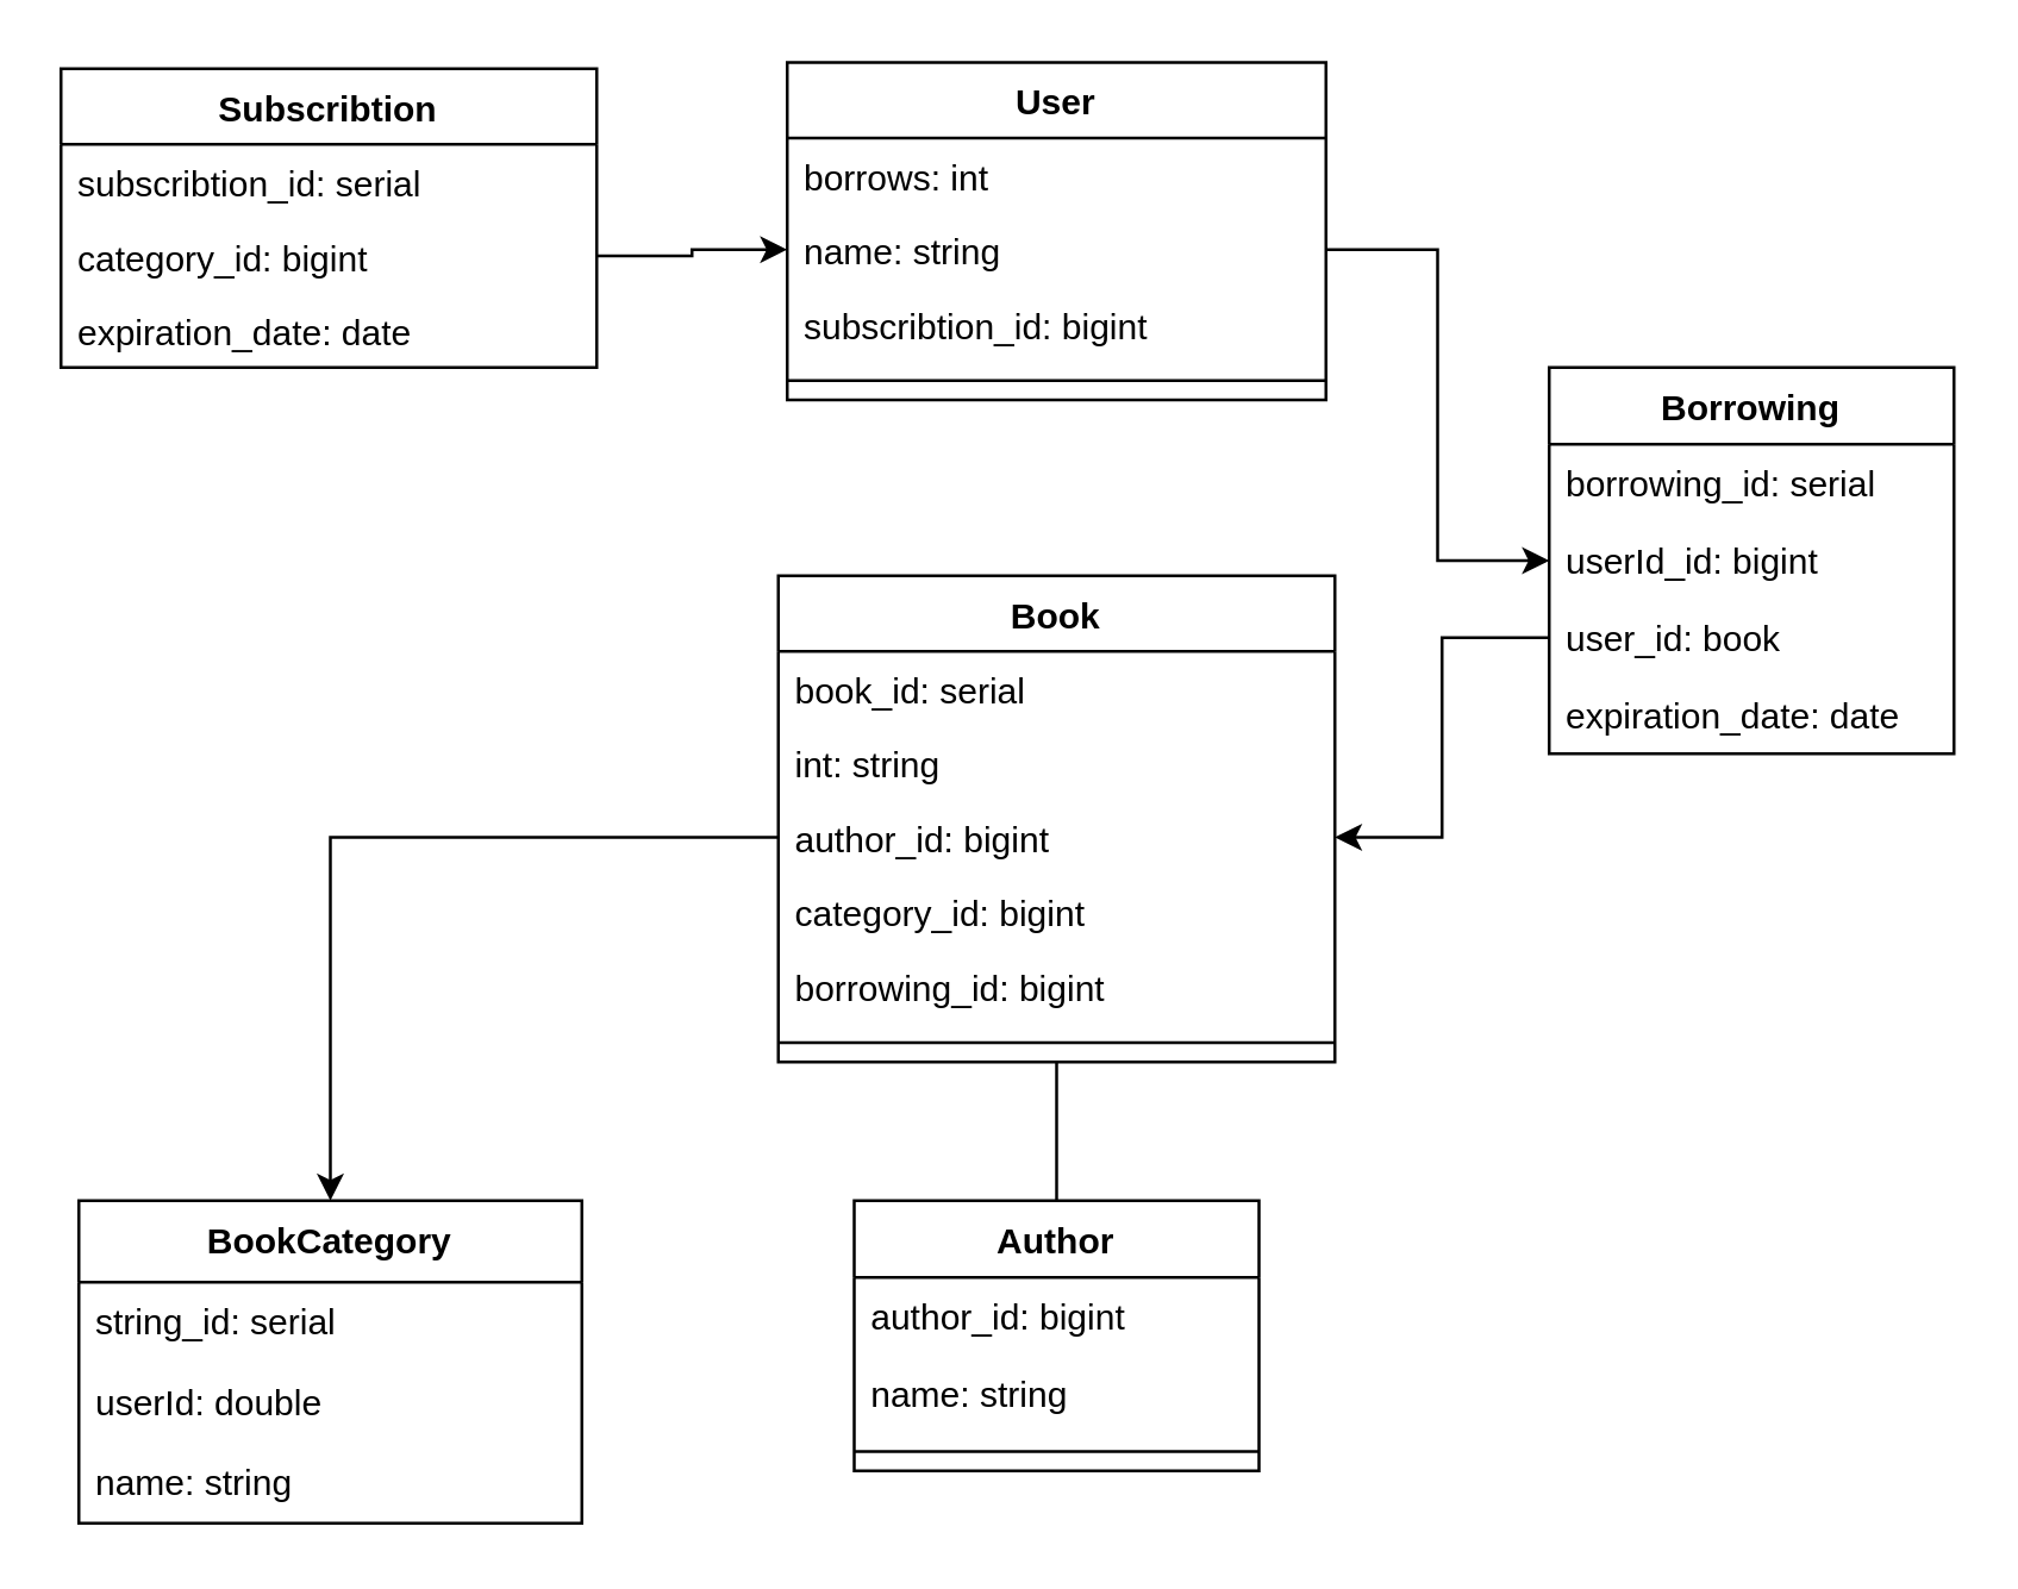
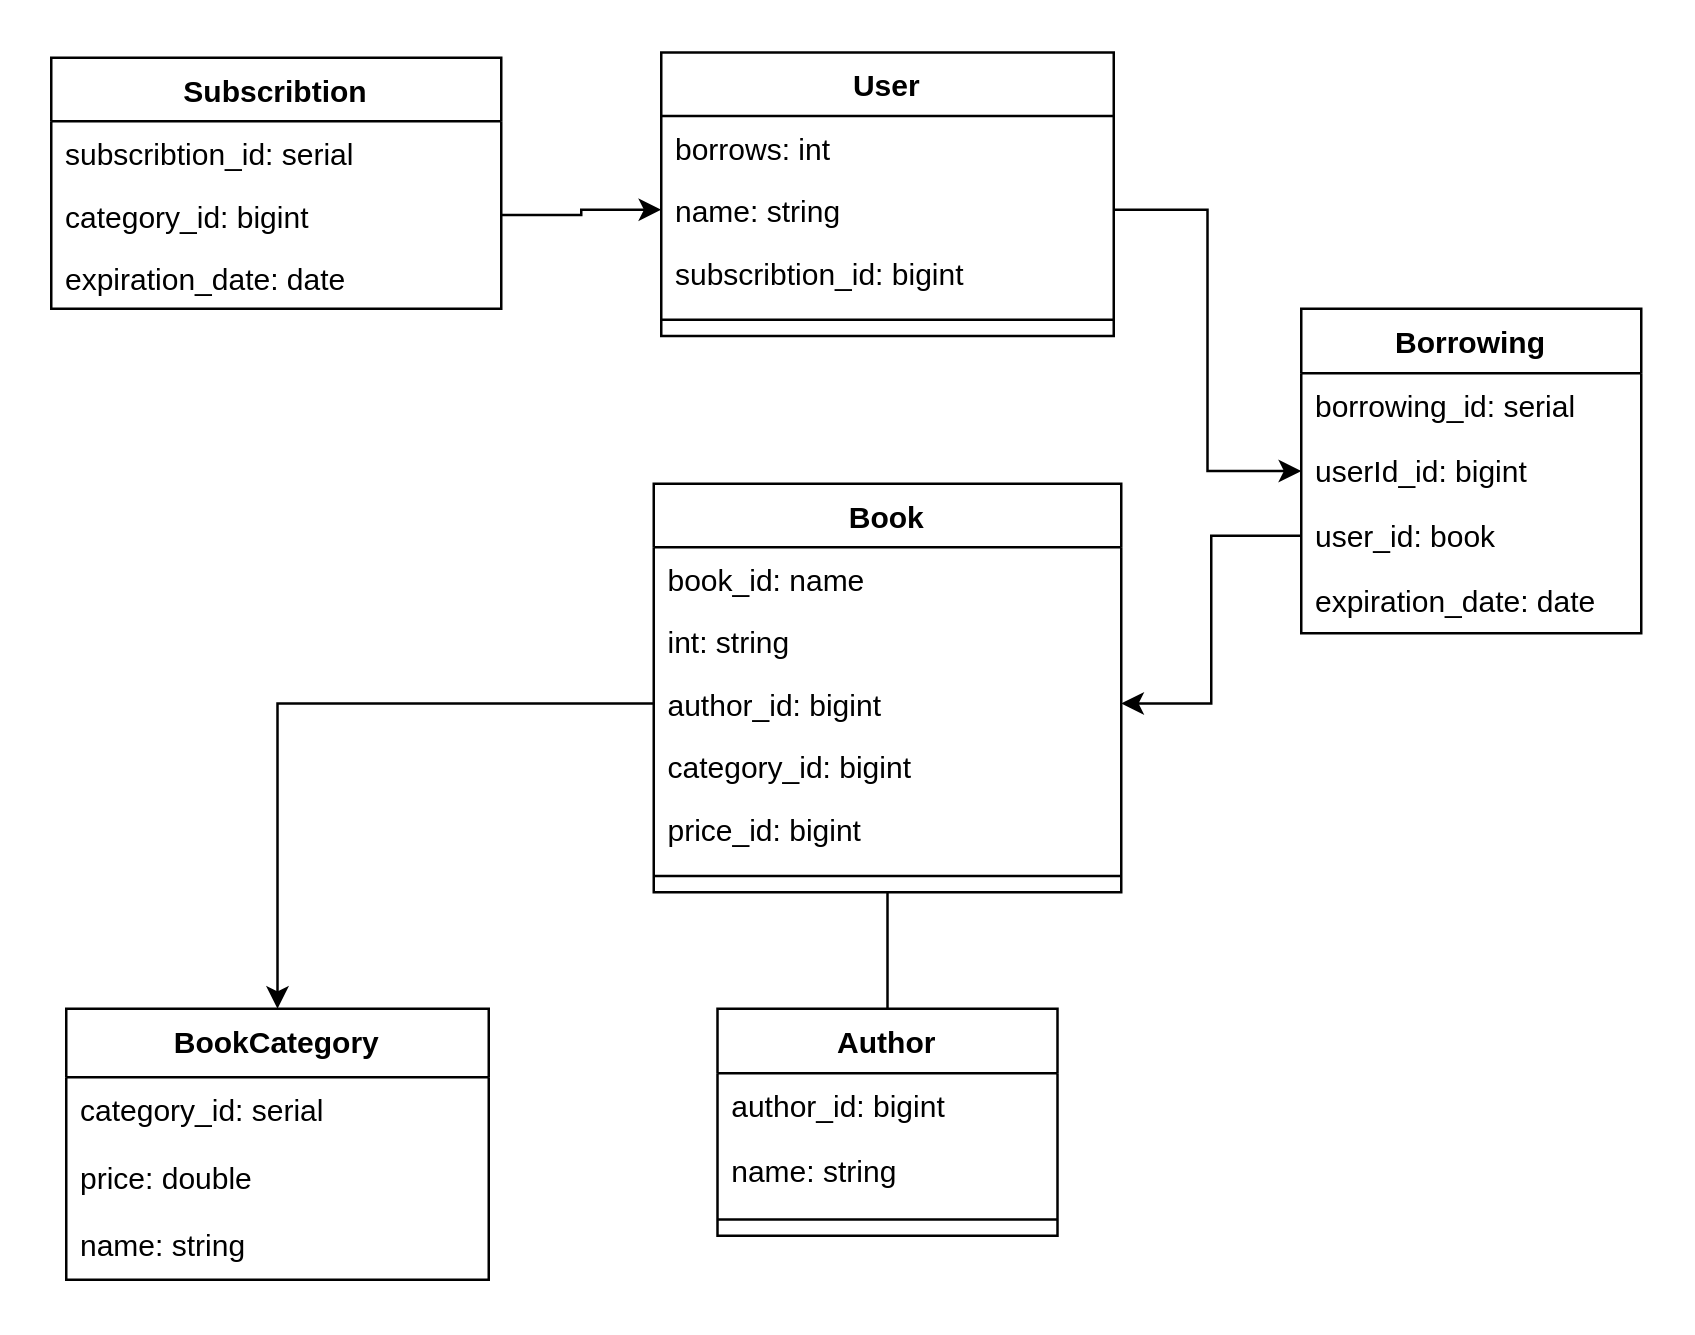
  <mxCell id="0" />
  <mxCell id="1" parent="0" />
  <mxCell id="2" style="edgeStyle=orthogonalEdgeStyle;rounded=0;orthogonalLoop=1;jettySize=auto;html=1;exitX=0.5;exitY=1;exitDx=0;exitDy=0;endArrow=none;" edge="1" parent="1" source="3" target="14"><mxGeometry relative="1" as="geometry" /></mxCell>
  <mxCell id="3" value="Book" style="swimlane;fontStyle=1;align=center;verticalAlign=top;childLayout=stackLayout;horizontal=1;startSize=25.385;horizontalStack=0;resizeParent=1;resizeParentMax=0;resizeLast=0;collapsible=0;marginBottom=0;" parent="1" vertex="1"><mxGeometry x="261" y="193" width="187" height="163.385" as="geometry" /></mxCell>
- <mxCell id="4" value="book_id: serial" style="text;strokeColor=none;fillColor=none;align=left;verticalAlign=top;spacingLeft=4;spacingRight=4;overflow=hidden;rotatable=0;points=[[0,0.5],[1,0.5]];portConstraint=eastwest;" parent="3" vertex="1"><mxGeometry y="25.385" width="187" height="25" as="geometry" /></mxCell>
+ <mxCell id="4" value="book_id: name" style="text;strokeColor=none;fillColor=none;align=left;verticalAlign=top;spacingLeft=4;spacingRight=4;overflow=hidden;rotatable=0;points=[[0,0.5],[1,0.5]];portConstraint=eastwest;" parent="3" vertex="1"><mxGeometry y="25.385" width="187" height="25" as="geometry" /></mxCell>
  <mxCell id="5" value="int: string" style="text;strokeColor=none;fillColor=none;align=left;verticalAlign=top;spacingLeft=4;spacingRight=4;overflow=hidden;rotatable=0;points=[[0,0.5],[1,0.5]];portConstraint=eastwest;" parent="3" vertex="1"><mxGeometry y="50.385" width="187" height="25" as="geometry" /></mxCell>
  <mxCell id="6" value="author_id: bigint" style="text;strokeColor=none;fillColor=none;align=left;verticalAlign=top;spacingLeft=4;spacingRight=4;overflow=hidden;rotatable=0;points=[[0,0.5],[1,0.5]];portConstraint=eastwest;" parent="3" vertex="1"><mxGeometry y="75.385" width="187" height="25" as="geometry" /></mxCell>
  <mxCell id="7" value="category_id: bigint" style="text;strokeColor=none;fillColor=none;align=left;verticalAlign=top;spacingLeft=4;spacingRight=4;overflow=hidden;rotatable=0;points=[[0,0.5],[1,0.5]];portConstraint=eastwest;" parent="3" vertex="1"><mxGeometry y="100.385" width="187" height="25" as="geometry" /></mxCell>
- <mxCell id="8" value="borrowing_id: bigint" style="text;strokeColor=none;fillColor=none;align=left;verticalAlign=top;spacingLeft=4;spacingRight=4;overflow=hidden;rotatable=0;points=[[0,0.5],[1,0.5]];portConstraint=eastwest;" parent="3" vertex="1"><mxGeometry y="125.385" width="187" height="25" as="geometry" /></mxCell>
+ <mxCell id="8" value="price_id: bigint" style="text;strokeColor=none;fillColor=none;align=left;verticalAlign=top;spacingLeft=4;spacingRight=4;overflow=hidden;rotatable=0;points=[[0,0.5],[1,0.5]];portConstraint=eastwest;" parent="3" vertex="1"><mxGeometry y="125.385" width="187" height="25" as="geometry" /></mxCell>
  <mxCell id="9" style="line;strokeWidth=1;fillColor=none;align=left;verticalAlign=middle;spacingTop=-1;spacingLeft=3;spacingRight=3;rotatable=0;labelPosition=right;points=[];portConstraint=eastwest;strokeColor=inherit;" parent="3" vertex="1"><mxGeometry y="150.385" width="187" height="13" as="geometry" /></mxCell>
  <mxCell id="10" value="BookCategory" style="swimlane;fontStyle=1;align=center;verticalAlign=top;childLayout=stackLayout;horizontal=1;startSize=27.429;horizontalStack=0;resizeParent=1;resizeParentMax=0;resizeLast=0;collapsible=0;marginBottom=0;" parent="1" vertex="1"><mxGeometry x="26" y="403" width="169" height="108.429" as="geometry" /></mxCell>
- <mxCell id="11" value="string_id: serial" style="text;strokeColor=none;fillColor=none;align=left;verticalAlign=top;spacingLeft=4;spacingRight=4;overflow=hidden;rotatable=0;points=[[0,0.5],[1,0.5]];portConstraint=eastwest;" parent="10" vertex="1"><mxGeometry y="27.429" width="169" height="27" as="geometry" /></mxCell>
- <mxCell id="12" value="userId: double" style="text;strokeColor=none;fillColor=none;align=left;verticalAlign=top;spacingLeft=4;spacingRight=4;overflow=hidden;rotatable=0;points=[[0,0.5],[1,0.5]];portConstraint=eastwest;" parent="10" vertex="1"><mxGeometry y="54.429" width="169" height="27" as="geometry" /></mxCell>
+ <mxCell id="11" value="category_id: serial" style="text;strokeColor=none;fillColor=none;align=left;verticalAlign=top;spacingLeft=4;spacingRight=4;overflow=hidden;rotatable=0;points=[[0,0.5],[1,0.5]];portConstraint=eastwest;" parent="10" vertex="1"><mxGeometry y="27.429" width="169" height="27" as="geometry" /></mxCell>
+ <mxCell id="12" value="price: double" style="text;strokeColor=none;fillColor=none;align=left;verticalAlign=top;spacingLeft=4;spacingRight=4;overflow=hidden;rotatable=0;points=[[0,0.5],[1,0.5]];portConstraint=eastwest;" parent="10" vertex="1"><mxGeometry y="54.429" width="169" height="27" as="geometry" /></mxCell>
  <mxCell id="13" value="name: string" style="text;strokeColor=none;fillColor=none;align=left;verticalAlign=top;spacingLeft=4;spacingRight=4;overflow=hidden;rotatable=0;points=[[0,0.5],[1,0.5]];portConstraint=eastwest;" vertex="1" parent="10"><mxGeometry y="81.429" width="169" height="27" as="geometry" /></mxCell>
  <mxCell id="14" value="Author" style="swimlane;fontStyle=1;align=center;verticalAlign=top;childLayout=stackLayout;horizontal=1;startSize=25.818;horizontalStack=0;resizeParent=1;resizeParentMax=0;resizeLast=0;collapsible=0;marginBottom=0;" parent="1" vertex="1"><mxGeometry x="286.5" y="403" width="136" height="90.818" as="geometry" /></mxCell>
  <mxCell id="15" value="author_id: bigint" style="text;strokeColor=none;fillColor=none;align=left;verticalAlign=top;spacingLeft=4;spacingRight=4;overflow=hidden;rotatable=0;points=[[0,0.5],[1,0.5]];portConstraint=eastwest;" parent="14" vertex="1"><mxGeometry y="25.818" width="136" height="26" as="geometry" /></mxCell>
  <mxCell id="16" value="name: string" style="text;strokeColor=none;fillColor=none;align=left;verticalAlign=top;spacingLeft=4;spacingRight=4;overflow=hidden;rotatable=0;points=[[0,0.5],[1,0.5]];portConstraint=eastwest;" parent="14" vertex="1"><mxGeometry y="51.818" width="136" height="26" as="geometry" /></mxCell>
  <mxCell id="17" style="line;strokeWidth=1;fillColor=none;align=left;verticalAlign=middle;spacingTop=-1;spacingLeft=3;spacingRight=3;rotatable=0;labelPosition=right;points=[];portConstraint=eastwest;strokeColor=inherit;" parent="14" vertex="1"><mxGeometry y="77.818" width="136" height="13" as="geometry" /></mxCell>
  <mxCell id="18" value="User" style="swimlane;fontStyle=1;align=center;verticalAlign=top;childLayout=stackLayout;horizontal=1;startSize=25.385;horizontalStack=0;resizeParent=1;resizeParentMax=0;resizeLast=0;collapsible=0;marginBottom=0;" parent="1" vertex="1"><mxGeometry x="264" y="20.5" width="181" height="113.385" as="geometry" /></mxCell>
  <mxCell id="19" value="borrows: int" style="text;strokeColor=none;fillColor=none;align=left;verticalAlign=top;spacingLeft=4;spacingRight=4;overflow=hidden;rotatable=0;points=[[0,0.5],[1,0.5]];portConstraint=eastwest;" parent="18" vertex="1"><mxGeometry y="25.385" width="181" height="25" as="geometry" /></mxCell>
  <mxCell id="20" value="name: string" style="text;strokeColor=none;fillColor=none;align=left;verticalAlign=top;spacingLeft=4;spacingRight=4;overflow=hidden;rotatable=0;points=[[0,0.5],[1,0.5]];portConstraint=eastwest;" parent="18" vertex="1"><mxGeometry y="50.385" width="181" height="25" as="geometry" /></mxCell>
  <mxCell id="21" value="subscribtion_id: bigint" style="text;strokeColor=none;fillColor=none;align=left;verticalAlign=top;spacingLeft=4;spacingRight=4;overflow=hidden;rotatable=0;points=[[0,0.5],[1,0.5]];portConstraint=eastwest;" parent="18" vertex="1"><mxGeometry y="75.385" width="181" height="25" as="geometry" /></mxCell>
  <mxCell id="22" style="line;strokeWidth=1;fillColor=none;align=left;verticalAlign=middle;spacingTop=-1;spacingLeft=3;spacingRight=3;rotatable=0;labelPosition=right;points=[];portConstraint=eastwest;strokeColor=inherit;" parent="18" vertex="1"><mxGeometry y="100.385" width="181" height="13" as="geometry" /></mxCell>
  <mxCell id="23" value="Subscribtion" style="swimlane;fontStyle=1;align=center;verticalAlign=top;childLayout=stackLayout;horizontal=1;startSize=25.385;horizontalStack=0;resizeParent=1;resizeParentMax=0;resizeLast=0;collapsible=0;marginBottom=0;" vertex="1" parent="1"><mxGeometry x="20" y="22.62" width="180" height="100.385" as="geometry" /></mxCell>
  <mxCell id="24" value="subscribtion_id: serial" style="text;strokeColor=none;fillColor=none;align=left;verticalAlign=top;spacingLeft=4;spacingRight=4;overflow=hidden;rotatable=0;points=[[0,0.5],[1,0.5]];portConstraint=eastwest;" vertex="1" parent="23"><mxGeometry y="25.385" width="180" height="25" as="geometry" /></mxCell>
  <mxCell id="25" value="category_id: bigint" style="text;strokeColor=none;fillColor=none;align=left;verticalAlign=top;spacingLeft=4;spacingRight=4;overflow=hidden;rotatable=0;points=[[0,0.5],[1,0.5]];portConstraint=eastwest;" vertex="1" parent="23"><mxGeometry y="50.385" width="180" height="25" as="geometry" /></mxCell>
  <mxCell id="26" value="expiration_date: date" style="text;strokeColor=none;fillColor=none;align=left;verticalAlign=top;spacingLeft=4;spacingRight=4;overflow=hidden;rotatable=0;points=[[0,0.5],[1,0.5]];portConstraint=eastwest;" vertex="1" parent="23"><mxGeometry y="75.385" width="180" height="25" as="geometry" /></mxCell>
  <mxCell id="27" value="Borrowing" style="swimlane;fontStyle=1;align=center;verticalAlign=top;childLayout=stackLayout;horizontal=1;startSize=25.818;horizontalStack=0;resizeParent=1;resizeParentMax=0;resizeLast=0;collapsible=0;marginBottom=0;" vertex="1" parent="1"><mxGeometry x="520" y="123" width="136" height="129.818" as="geometry" /></mxCell>
  <mxCell id="28" value="borrowing_id: serial" style="text;strokeColor=none;fillColor=none;align=left;verticalAlign=top;spacingLeft=4;spacingRight=4;overflow=hidden;rotatable=0;points=[[0,0.5],[1,0.5]];portConstraint=eastwest;" vertex="1" parent="27"><mxGeometry y="25.818" width="136" height="26" as="geometry" /></mxCell>
  <mxCell id="29" value="userId_id: bigint" style="text;strokeColor=none;fillColor=none;align=left;verticalAlign=top;spacingLeft=4;spacingRight=4;overflow=hidden;rotatable=0;points=[[0,0.5],[1,0.5]];portConstraint=eastwest;" vertex="1" parent="27"><mxGeometry y="51.818" width="136" height="26" as="geometry" /></mxCell>
  <mxCell id="30" value="user_id: book" style="text;strokeColor=none;fillColor=none;align=left;verticalAlign=top;spacingLeft=4;spacingRight=4;overflow=hidden;rotatable=0;points=[[0,0.5],[1,0.5]];portConstraint=eastwest;" vertex="1" parent="27"><mxGeometry y="77.818" width="136" height="26" as="geometry" /></mxCell>
  <mxCell id="31" value="expiration_date: date" style="text;strokeColor=none;fillColor=none;align=left;verticalAlign=top;spacingLeft=4;spacingRight=4;overflow=hidden;rotatable=0;points=[[0,0.5],[1,0.5]];portConstraint=eastwest;" vertex="1" parent="27"><mxGeometry y="103.818" width="136" height="26" as="geometry" /></mxCell>
  <mxCell id="32" style="edgeStyle=orthogonalEdgeStyle;rounded=0;orthogonalLoop=1;jettySize=auto;html=1;exitX=1;exitY=0.5;exitDx=0;exitDy=0;entryX=0;entryY=0.5;entryDx=0;entryDy=0;" edge="1" parent="1" source="20" target="27"><mxGeometry relative="1" as="geometry" /></mxCell>
  <mxCell id="33" style="edgeStyle=orthogonalEdgeStyle;rounded=0;orthogonalLoop=1;jettySize=auto;html=1;exitX=0;exitY=0.5;exitDx=0;exitDy=0;entryX=1;entryY=0.5;entryDx=0;entryDy=0;" edge="1" parent="1" source="30" target="6"><mxGeometry relative="1" as="geometry" /></mxCell>
  <mxCell id="34" style="edgeStyle=orthogonalEdgeStyle;rounded=0;orthogonalLoop=1;jettySize=auto;html=1;exitX=0;exitY=0.5;exitDx=0;exitDy=0;entryX=0.5;entryY=0;entryDx=0;entryDy=0;" edge="1" parent="1" source="6" target="10"><mxGeometry relative="1" as="geometry" /></mxCell>
  <mxCell id="35" style="edgeStyle=orthogonalEdgeStyle;rounded=0;orthogonalLoop=1;jettySize=auto;html=1;entryX=0;entryY=0.5;entryDx=0;entryDy=0;" edge="1" parent="1" source="25" target="20"><mxGeometry relative="1" as="geometry" /></mxCell>
